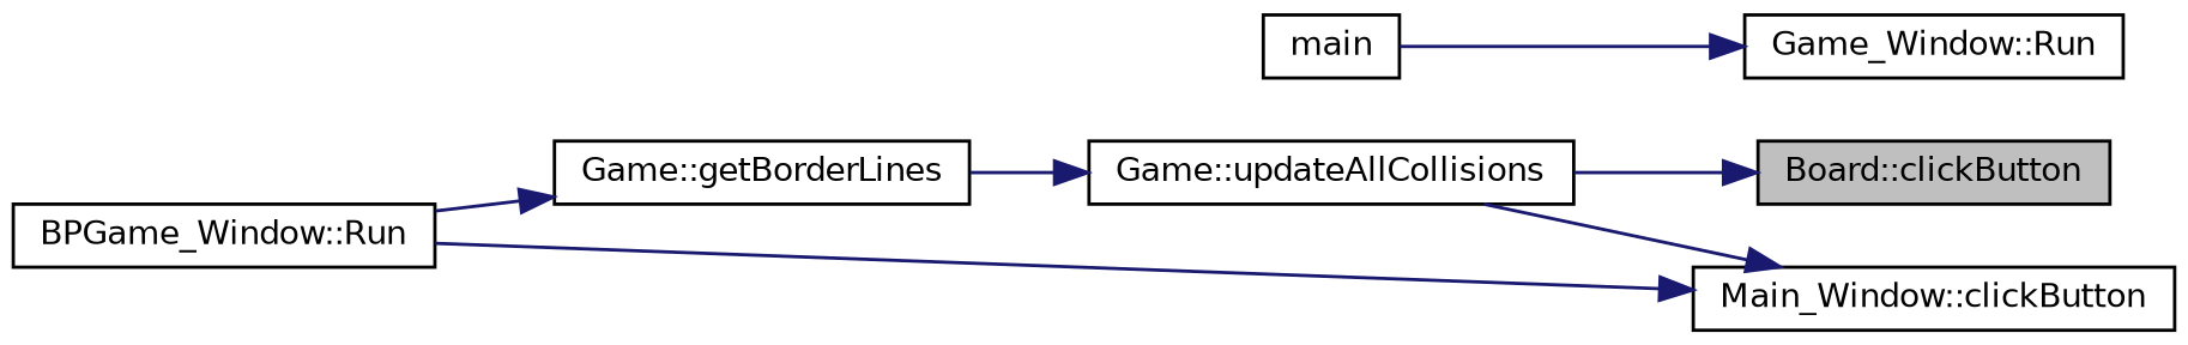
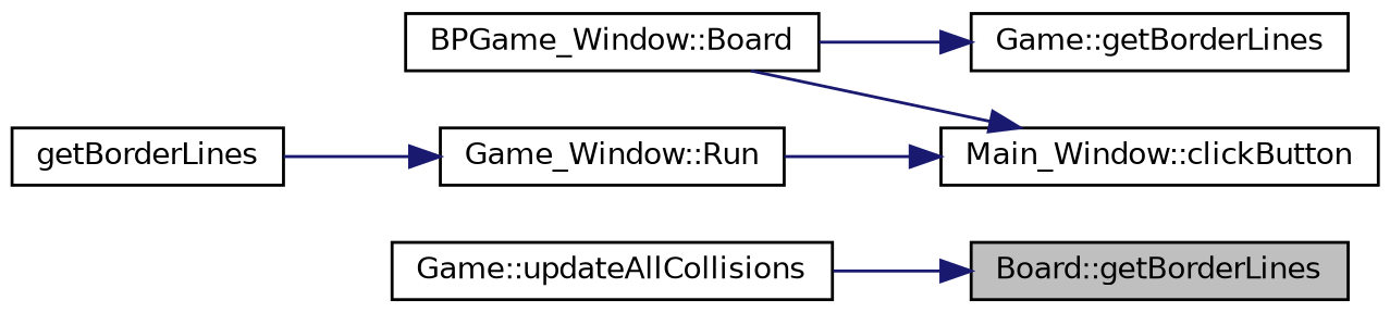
  digraph {
    fontname="DejaVu Sans"
    rankdir=RL
    node [color=black fillcolor=white fontname="DejaVu Sans" fontsize=10 shape=record style=filled]
    edge [color=midnightblue dir=back fontname="DejaVu Sans" fontsize=10 labelfontname=Helvetica labelfontsize=10 style=solid]
-   n1 [fillcolor=grey75 fontcolor=black height=0.2 label="Board::clickButton" width=0.4]
+   n1 [fillcolor=grey75 fontcolor=black height=0.2 label="Board::getBorderLines" width=0.4]
    n2 [height=0.2 label="Game::updateAllCollisions" width=0.4]
    n3 [height=0.2 label="Game::getBorderLines" width=0.4]
-   n4 [height=0.2 label="BPGame_Window::Run" width=0.4]
+   n4 [height=0.2 label="BPGame_Window::Board" width=0.4]
    n5 [height=0.2 label="Main_Window::clickButton" width=0.4]
    n6 [height=0.2 label="Game_Window::Run" width=0.4]
-   n7 [height=0.2 label=main width=0.4]
+   n7 [height=0.2 label=getBorderLines width=0.4]
    n1 -> n2
-   n2 -> n3
    n3 -> n4
    n5 -> n4
-   n5 -> n2
+   n5 -> n6
    n6 -> n7
  }
